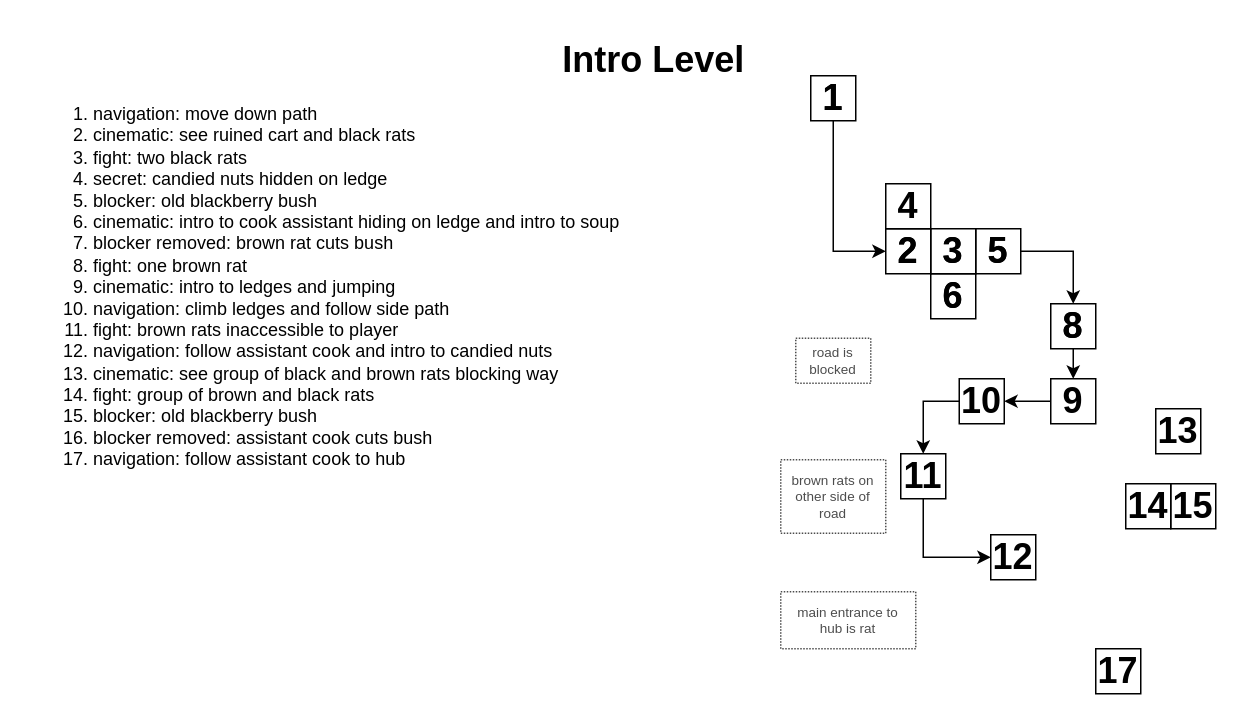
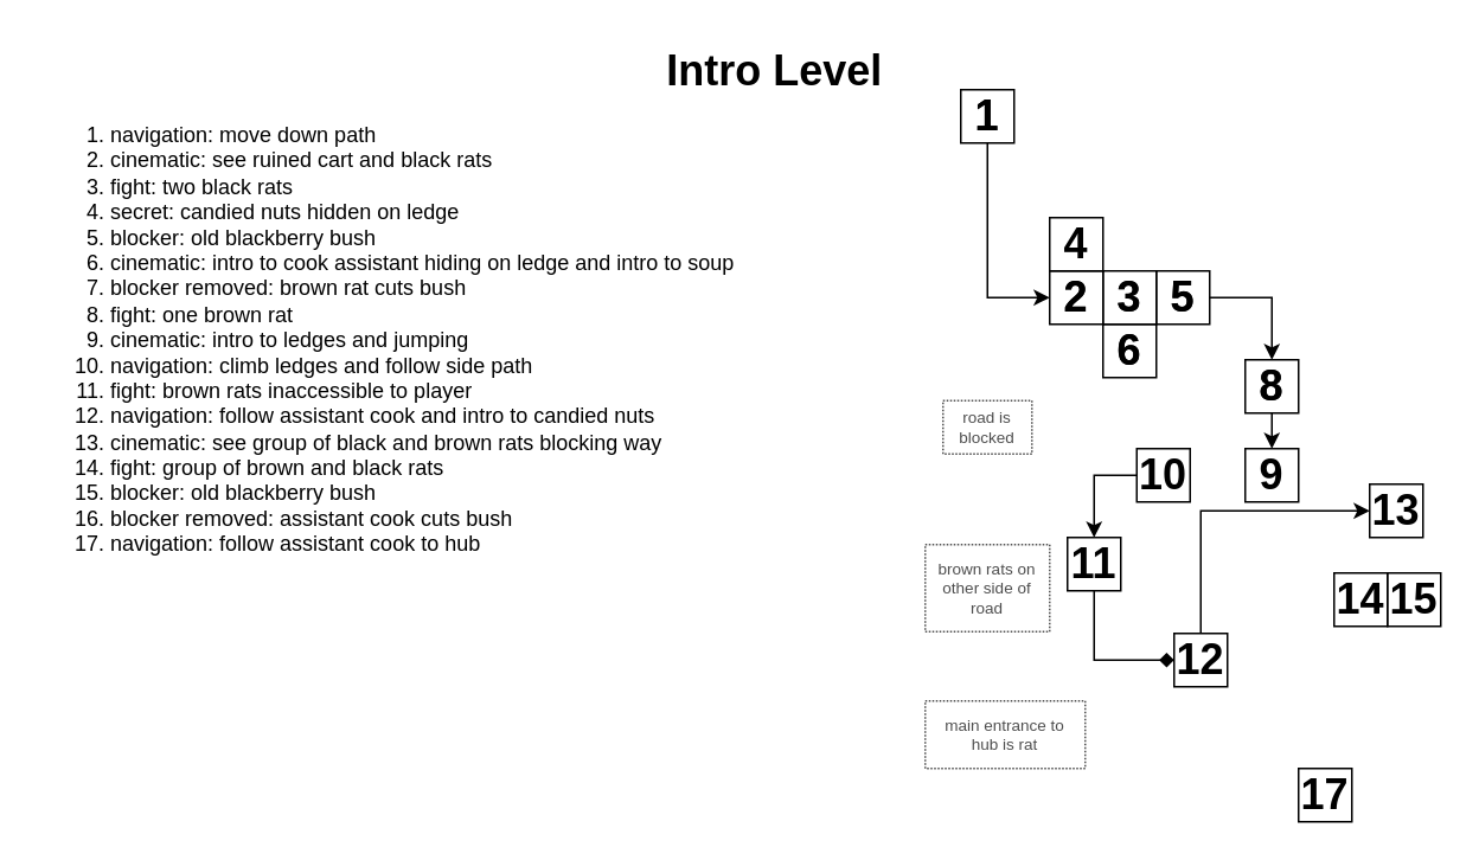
  <mxCell id="0" />
  <mxCell id="1" parent="0" />
  <mxCell id="2" value="Intro Level" style="text;strokeColor=none;fillColor=none;html=1;fontSize=24;fontStyle=1;verticalAlign=middle;align=center;" parent="1" vertex="1"><mxGeometry x="385" y="20" width="100" height="40" as="geometry" /></mxCell>
  <mxCell id="3" value="&lt;ol&gt;&lt;li style=&quot;border-color: var(--border-color);&quot;&gt;navigation: move down path&lt;/li&gt;&lt;li style=&quot;border-color: var(--border-color);&quot;&gt;cinematic: see ruined cart and black rats&lt;/li&gt;&lt;li style=&quot;border-color: var(--border-color);&quot;&gt;fight: two black rats&lt;/li&gt;&lt;li style=&quot;border-color: var(--border-color);&quot;&gt;secret: candied nuts hidden on ledge&lt;/li&gt;&lt;li style=&quot;border-color: var(--border-color);&quot;&gt;blocker: old blackberry bush&lt;/li&gt;&lt;li style=&quot;border-color: var(--border-color);&quot;&gt;cinematic: intro to cook assistant hiding on ledge and intro to soup&lt;/li&gt;&lt;li style=&quot;border-color: var(--border-color);&quot;&gt;blocker removed: brown rat cuts bush&lt;/li&gt;&lt;li style=&quot;border-color: var(--border-color);&quot;&gt;fight: one brown rat&lt;/li&gt;&lt;li style=&quot;border-color: var(--border-color);&quot;&gt;cinematic: intro to ledges and jumping&lt;/li&gt;&lt;li style=&quot;border-color: var(--border-color);&quot;&gt;navigation: climb ledges and follow side path&lt;/li&gt;&lt;li style=&quot;border-color: var(--border-color);&quot;&gt;fight: brown rats inaccessible to player&lt;/li&gt;&lt;li style=&quot;border-color: var(--border-color);&quot;&gt;navigation: follow assistant cook and intro to candied nuts&lt;/li&gt;&lt;li style=&quot;border-color: var(--border-color);&quot;&gt;cinematic: see group of black and brown rats blocking way&lt;/li&gt;&lt;li style=&quot;border-color: var(--border-color);&quot;&gt;fight: group of brown and black rats&lt;/li&gt;&lt;li style=&quot;border-color: var(--border-color);&quot;&gt;blocker: old blackberry bush&lt;/li&gt;&lt;li style=&quot;border-color: var(--border-color);&quot;&gt;blocker removed: assistant cook cuts bush&lt;/li&gt;&lt;li style=&quot;border-color: var(--border-color);&quot;&gt;navigation: follow assistant cook to hub&lt;/li&gt;&lt;/ol&gt;" style="text;strokeColor=none;fillColor=none;html=1;whiteSpace=wrap;verticalAlign=top;overflow=hidden;" parent="1" vertex="1"><mxGeometry x="20" y="50" width="470" height="290" as="geometry" /></mxCell>
  <mxCell id="4" style="edgeStyle=orthogonalEdgeStyle;rounded=0;orthogonalLoop=1;jettySize=auto;html=1;exitX=0.5;exitY=1;exitDx=0;exitDy=0;entryX=0;entryY=0.5;entryDx=0;entryDy=0;" edge="1" parent="1" source="5" target="6"><mxGeometry relative="1" as="geometry" /></mxCell>
  <mxCell id="5" value="&lt;b style=&quot;font-size: 24px;&quot;&gt;1&lt;/b&gt;" style="text;html=1;strokeColor=none;fillColor=none;align=center;verticalAlign=middle;whiteSpace=wrap;rounded=0;fontSize=24;" vertex="1" parent="1"><mxGeometry x="540" y="50" width="30" height="30" as="geometry" /></mxCell>
  <mxCell id="6" value="&lt;b style=&quot;font-size: 24px;&quot;&gt;2&lt;/b&gt;" style="text;html=1;strokeColor=none;fillColor=none;align=center;verticalAlign=middle;whiteSpace=wrap;rounded=0;fontSize=24;" vertex="1" parent="1"><mxGeometry x="590" y="152" width="30" height="30" as="geometry" /></mxCell>
  <mxCell id="7" value="&lt;b style=&quot;font-size: 24px;&quot;&gt;3&lt;/b&gt;" style="text;html=1;strokeColor=none;fillColor=none;align=center;verticalAlign=middle;whiteSpace=wrap;rounded=0;fontSize=24;" vertex="1" parent="1"><mxGeometry x="620" y="152" width="30" height="30" as="geometry" /></mxCell>
  <mxCell id="8" style="edgeStyle=orthogonalEdgeStyle;rounded=0;orthogonalLoop=1;jettySize=auto;html=1;exitX=1;exitY=0.5;exitDx=0;exitDy=0;" edge="1" parent="1" source="9" target="12"><mxGeometry relative="1" as="geometry" /></mxCell>
  <mxCell id="9" value="&lt;b style=&quot;font-size: 24px;&quot;&gt;5&lt;/b&gt;" style="text;html=1;strokeColor=none;fillColor=none;align=center;verticalAlign=middle;whiteSpace=wrap;rounded=0;fontSize=24;" vertex="1" parent="1"><mxGeometry x="650" y="152" width="30" height="30" as="geometry" /></mxCell>
  <mxCell id="10" value="&lt;b style=&quot;font-size: 24px;&quot;&gt;6&lt;/b&gt;" style="text;html=1;strokeColor=none;fillColor=none;align=center;verticalAlign=middle;whiteSpace=wrap;rounded=0;fontSize=24;" vertex="1" parent="1"><mxGeometry x="620" y="182" width="30" height="30" as="geometry" /></mxCell>
  <mxCell id="11" style="edgeStyle=orthogonalEdgeStyle;rounded=0;orthogonalLoop=1;jettySize=auto;html=1;exitX=0.5;exitY=1;exitDx=0;exitDy=0;entryX=0.5;entryY=0;entryDx=0;entryDy=0;" edge="1" parent="1" source="12" target="14"><mxGeometry relative="1" as="geometry" /></mxCell>
  <mxCell id="12" value="&lt;b style=&quot;font-size: 24px;&quot;&gt;8&lt;/b&gt;" style="text;html=1;strokeColor=none;fillColor=none;align=center;verticalAlign=middle;whiteSpace=wrap;rounded=0;fontSize=24;" vertex="1" parent="1"><mxGeometry x="700" y="202" width="30" height="30" as="geometry" /></mxCell>
- <mxCell id="13" style="edgeStyle=orthogonalEdgeStyle;rounded=0;orthogonalLoop=1;jettySize=auto;html=1;exitX=0;exitY=0.5;exitDx=0;exitDy=0;entryX=1;entryY=0.5;entryDx=0;entryDy=0;" edge="1" parent="1" source="14" target="16"><mxGeometry relative="1" as="geometry" /></mxCell>
  <mxCell id="14" value="&lt;b style=&quot;font-size: 24px;&quot;&gt;9&lt;/b&gt;" style="text;html=1;strokeColor=default;fillColor=none;align=center;verticalAlign=middle;whiteSpace=wrap;rounded=0;fontSize=24;glass=0;shadow=0;perimeterSpacing=0;" vertex="1" parent="1"><mxGeometry x="700" y="252" width="30" height="30" as="geometry" /></mxCell>
  <mxCell id="15" style="edgeStyle=orthogonalEdgeStyle;rounded=0;orthogonalLoop=1;jettySize=auto;html=1;exitX=0;exitY=0.5;exitDx=0;exitDy=0;entryX=0.5;entryY=0;entryDx=0;entryDy=0;" edge="1" parent="1" source="16" target="18"><mxGeometry relative="1" as="geometry" /></mxCell>
  <mxCell id="16" value="&lt;b style=&quot;font-size: 24px;&quot;&gt;10&lt;/b&gt;" style="text;html=1;strokeColor=default;fillColor=none;align=center;verticalAlign=middle;whiteSpace=wrap;rounded=0;fontSize=24;glass=0;shadow=0;perimeterSpacing=0;" vertex="1" parent="1"><mxGeometry x="639" y="252" width="30" height="30" as="geometry" /></mxCell>
- <mxCell id="17" style="edgeStyle=orthogonalEdgeStyle;rounded=0;orthogonalLoop=1;jettySize=auto;html=1;exitX=0.5;exitY=1;exitDx=0;exitDy=0;entryX=0;entryY=0.5;entryDx=0;entryDy=0;" edge="1" parent="1" source="18" target="20"><mxGeometry relative="1" as="geometry" /></mxCell>
+ <mxCell id="17" style="edgeStyle=orthogonalEdgeStyle;rounded=0;orthogonalLoop=1;jettySize=auto;html=1;exitX=0.5;exitY=1;exitDx=0;exitDy=0;entryX=0;entryY=0.5;entryDx=0;entryDy=0;endArrow=diamond;" edge="1" parent="1" source="18" target="20"><mxGeometry relative="1" as="geometry" /></mxCell>
  <mxCell id="18" value="&lt;b style=&quot;font-size: 24px;&quot;&gt;11&lt;br&gt;&lt;/b&gt;" style="text;html=1;strokeColor=default;fillColor=none;align=center;verticalAlign=middle;whiteSpace=wrap;rounded=0;fontSize=24;glass=0;shadow=0;perimeterSpacing=0;" vertex="1" parent="1"><mxGeometry x="600" y="302" width="30" height="30" as="geometry" /></mxCell>
+ <mxCell id="19" style="edgeStyle=orthogonalEdgeStyle;rounded=0;orthogonalLoop=1;jettySize=auto;html=1;exitX=0.5;exitY=0;exitDx=0;exitDy=0;entryX=0;entryY=0.5;entryDx=0;entryDy=0;" edge="1" parent="1" source="20" target="21"><mxGeometry relative="1" as="geometry" /></mxCell>
  <mxCell id="20" value="&lt;b style=&quot;font-size: 24px;&quot;&gt;12&lt;br&gt;&lt;/b&gt;" style="text;html=1;strokeColor=default;fillColor=none;align=center;verticalAlign=middle;whiteSpace=wrap;rounded=0;fontSize=24;glass=0;shadow=0;perimeterSpacing=0;" vertex="1" parent="1"><mxGeometry x="660" y="356" width="30" height="30" as="geometry" /></mxCell>
  <mxCell id="21" value="&lt;b style=&quot;font-size: 24px;&quot;&gt;13&lt;br&gt;&lt;/b&gt;" style="text;html=1;strokeColor=default;fillColor=none;align=center;verticalAlign=middle;whiteSpace=wrap;rounded=0;fontSize=24;glass=0;shadow=0;perimeterSpacing=0;" vertex="1" parent="1"><mxGeometry x="770" y="272" width="30" height="30" as="geometry" /></mxCell>
  <mxCell id="22" value="&lt;b style=&quot;font-size: 24px;&quot;&gt;1&lt;/b&gt;" style="text;html=1;strokeColor=default;fillColor=none;align=center;verticalAlign=middle;whiteSpace=wrap;rounded=0;fontSize=24;glass=0;shadow=0;perimeterSpacing=0;" vertex="1" parent="1"><mxGeometry x="540" y="50" width="30" height="30" as="geometry" /></mxCell>
  <mxCell id="23" value="&lt;b style=&quot;font-size: 24px;&quot;&gt;4&lt;/b&gt;" style="text;html=1;strokeColor=default;fillColor=none;align=center;verticalAlign=middle;whiteSpace=wrap;rounded=0;fontSize=24;glass=0;shadow=0;perimeterSpacing=0;" vertex="1" parent="1"><mxGeometry x="590" y="122" width="30" height="30" as="geometry" /></mxCell>
  <mxCell id="24" value="&lt;b style=&quot;font-size: 24px;&quot;&gt;2&lt;/b&gt;" style="text;html=1;strokeColor=default;fillColor=none;align=center;verticalAlign=middle;whiteSpace=wrap;rounded=0;fontSize=24;glass=0;shadow=0;perimeterSpacing=0;" vertex="1" parent="1"><mxGeometry x="590" y="152" width="30" height="30" as="geometry" /></mxCell>
  <mxCell id="25" value="&lt;b style=&quot;font-size: 24px;&quot;&gt;3&lt;/b&gt;" style="text;html=1;strokeColor=default;fillColor=none;align=center;verticalAlign=middle;whiteSpace=wrap;rounded=0;fontSize=24;glass=0;shadow=0;perimeterSpacing=0;" vertex="1" parent="1"><mxGeometry x="620" y="152" width="30" height="30" as="geometry" /></mxCell>
  <mxCell id="26" value="&lt;b style=&quot;font-size: 24px;&quot;&gt;6&lt;/b&gt;" style="text;html=1;strokeColor=default;fillColor=none;align=center;verticalAlign=middle;whiteSpace=wrap;rounded=0;fontSize=24;glass=0;shadow=0;perimeterSpacing=0;" vertex="1" parent="1"><mxGeometry x="620" y="182" width="30" height="30" as="geometry" /></mxCell>
  <mxCell id="27" value="&lt;b style=&quot;font-size: 24px;&quot;&gt;5&lt;/b&gt;" style="text;html=1;strokeColor=default;fillColor=none;align=center;verticalAlign=middle;whiteSpace=wrap;rounded=0;fontSize=24;glass=0;shadow=0;perimeterSpacing=0;" vertex="1" parent="1"><mxGeometry x="650" y="152" width="30" height="30" as="geometry" /></mxCell>
  <mxCell id="28" value="&lt;b style=&quot;font-size: 24px;&quot;&gt;8&lt;/b&gt;" style="text;html=1;strokeColor=default;fillColor=none;align=center;verticalAlign=middle;whiteSpace=wrap;rounded=0;fontSize=24;glass=0;shadow=0;perimeterSpacing=0;" vertex="1" parent="1"><mxGeometry x="700" y="202" width="30" height="30" as="geometry" /></mxCell>
  <mxCell id="29" value="&lt;b style=&quot;font-size: 24px;&quot;&gt;14&lt;br&gt;&lt;/b&gt;" style="text;html=1;strokeColor=default;fillColor=none;align=center;verticalAlign=middle;whiteSpace=wrap;rounded=0;fontSize=24;glass=0;shadow=0;perimeterSpacing=0;" vertex="1" parent="1"><mxGeometry x="750" y="322" width="30" height="30" as="geometry" /></mxCell>
  <mxCell id="30" value="&lt;b style=&quot;font-size: 24px;&quot;&gt;15&lt;br&gt;&lt;/b&gt;" style="text;html=1;strokeColor=default;fillColor=none;align=center;verticalAlign=middle;whiteSpace=wrap;rounded=0;fontSize=24;glass=0;shadow=0;perimeterSpacing=0;" vertex="1" parent="1"><mxGeometry x="780" y="322" width="30" height="30" as="geometry" /></mxCell>
  <mxCell id="31" value="&lt;b style=&quot;font-size: 24px;&quot;&gt;17&lt;br&gt;&lt;/b&gt;" style="text;html=1;strokeColor=default;fillColor=none;align=center;verticalAlign=middle;whiteSpace=wrap;rounded=0;fontSize=24;glass=0;shadow=0;perimeterSpacing=0;" vertex="1" parent="1"><mxGeometry x="730" y="432" width="30" height="30" as="geometry" /></mxCell>
  <mxCell id="32" value="road is&lt;br style=&quot;font-size: 9px;&quot;&gt;blocked" style="text;strokeColor=#4D4D4D;fillColor=none;align=center;verticalAlign=middle;rounded=0;fontSize=9;dashed=1;dashPattern=1 1;fontColor=#4D4D4D;labelBorderColor=none;whiteSpace=wrap;html=1;" vertex="1" parent="1"><mxGeometry x="530" y="225" width="50" height="30" as="geometry" /></mxCell>
  <mxCell id="33" value="main entrance to &lt;br&gt;hub is rat" style="text;strokeColor=#4D4D4D;fillColor=none;align=center;verticalAlign=middle;rounded=0;fontSize=9;dashed=1;dashPattern=1 1;fontColor=#4D4D4D;labelBorderColor=none;whiteSpace=wrap;html=1;" vertex="1" parent="1"><mxGeometry x="520" y="394" width="90" height="38" as="geometry" /></mxCell>
  <mxCell id="34" value="brown rats on other side of road" style="text;strokeColor=#4D4D4D;fillColor=none;align=center;verticalAlign=middle;rounded=0;fontSize=9;dashed=1;dashPattern=1 1;fontColor=#4D4D4D;labelBorderColor=none;whiteSpace=wrap;html=1;" vertex="1" parent="1"><mxGeometry x="520" y="306" width="70" height="49" as="geometry" /></mxCell>
